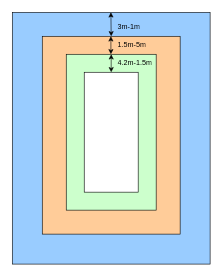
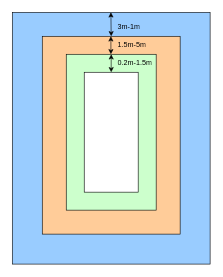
  <mxCell id="0" />
  <mxCell id="1" parent="0" />
  <mxCell id="2" value="" style="rounded=0;whiteSpace=wrap;html=1;fillColor=#99CCFF;" vertex="1" parent="1"><mxGeometry x="20" y="20" width="330" height="420" as="geometry" /></mxCell>
  <mxCell id="3" value="" style="rounded=0;whiteSpace=wrap;html=1;fillColor=#FFCC99;" vertex="1" parent="1"><mxGeometry x="70" y="60" width="230" height="330" as="geometry" /></mxCell>
  <mxCell id="4" value="" style="rounded=0;whiteSpace=wrap;html=1;fillColor=#CCFFCC;" vertex="1" parent="1"><mxGeometry x="110" y="90" width="150" height="260" as="geometry" /></mxCell>
  <mxCell id="5" value="" style="rounded=0;whiteSpace=wrap;html=1;" vertex="1" parent="1"><mxGeometry x="140" y="120" width="90" height="200" as="geometry" /></mxCell>
  <mxCell id="6" value="" style="endArrow=classic;startArrow=classic;html=1;rounded=0;exitX=0.5;exitY=0;exitDx=0;exitDy=0;entryX=0.5;entryY=0;entryDx=0;entryDy=0;" edge="1" parent="1" source="5" target="4"><mxGeometry width="50" height="50" relative="1" as="geometry"><mxPoint x="140" y="140" as="sourcePoint" /><mxPoint x="190" y="90" as="targetPoint" /></mxGeometry></mxCell>
  <mxCell id="7" value="" style="endArrow=classic;startArrow=classic;html=1;rounded=0;exitX=0.5;exitY=0;exitDx=0;exitDy=0;entryX=0.5;entryY=0;entryDx=0;entryDy=0;" edge="1" parent="1"><mxGeometry width="50" height="50" relative="1" as="geometry"><mxPoint x="184.5" y="90" as="sourcePoint" /><mxPoint x="184.5" y="60" as="targetPoint" /></mxGeometry></mxCell>
  <mxCell id="8" value="" style="endArrow=classic;startArrow=classic;html=1;rounded=0;exitX=0.5;exitY=0;exitDx=0;exitDy=0;entryX=0.5;entryY=0;entryDx=0;entryDy=0;" edge="1" parent="1" source="3"><mxGeometry width="50" height="50" relative="1" as="geometry"><mxPoint x="184.5" y="50" as="sourcePoint" /><mxPoint x="184.5" y="20" as="targetPoint" /></mxGeometry></mxCell>
- <mxCell id="9" value="4.2m-1.5m" style="text;strokeColor=none;fillColor=none;spacingLeft=4;spacingRight=4;overflow=hidden;rotatable=0;points=[[0,0.5],[1,0.5]];portConstraint=eastwest;fontSize=12;whiteSpace=wrap;html=1;" vertex="1" parent="1"><mxGeometry x="190" y="90" width="70" height="20" as="geometry" /></mxCell>
+ <mxCell id="9" value="0.2m-1.5m" style="text;strokeColor=none;fillColor=none;spacingLeft=4;spacingRight=4;overflow=hidden;rotatable=0;points=[[0,0.5],[1,0.5]];portConstraint=eastwest;fontSize=12;whiteSpace=wrap;html=1;" vertex="1" parent="1"><mxGeometry x="190" y="90" width="70" height="20" as="geometry" /></mxCell>
  <mxCell id="10" value="1.5m-5m" style="text;strokeColor=none;fillColor=none;spacingLeft=4;spacingRight=4;overflow=hidden;rotatable=0;points=[[0,0.5],[1,0.5]];portConstraint=eastwest;fontSize=12;whiteSpace=wrap;html=1;" vertex="1" parent="1"><mxGeometry x="190" y="60" width="70" height="20" as="geometry" /></mxCell>
  <mxCell id="11" value="3m-1m" style="text;strokeColor=none;fillColor=none;spacingLeft=4;spacingRight=4;overflow=hidden;rotatable=0;points=[[0,0.5],[1,0.5]];portConstraint=eastwest;fontSize=12;whiteSpace=wrap;html=1;" vertex="1" parent="1"><mxGeometry x="190" y="30" width="70" height="20" as="geometry" /></mxCell>
